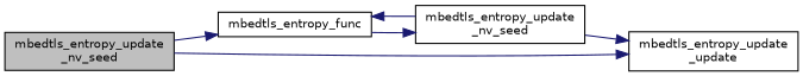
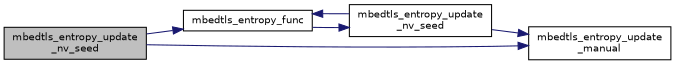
  digraph {
    rankdir=LR
    node [color=black fillcolor=white fontname=Helvetica fontsize=10 shape=record style=filled]
    edge [color=midnightblue fontname=Helvetica fontsize=10 labelfontname=Helvetica labelfontsize=10 style=solid]
    n1 [fillcolor=grey75 fontcolor=black height=0.2 label="mbedtls_entropy_update\l_nv_seed" width=0.4]
    n2 [height=0.2 label=mbedtls_entropy_func width=0.4]
-   n3 [height=0.2 label="mbedtls_entropy_update\l_update" width=0.4]
+   n3 [height=0.2 label="mbedtls_entropy_update\l_manual" width=0.4]
    n4 [height=0.2 label="mbedtls_entropy_update\l_nv_seed" width=0.4]
    n1 -> n2
    n1 -> n3
    n2 -> n4
    n4 -> n2
    n4 -> n3
  }
